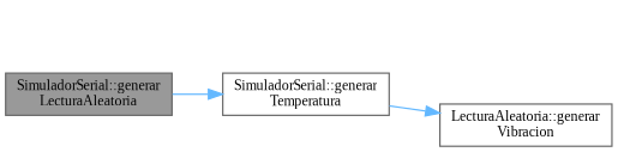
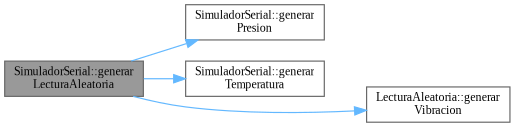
  digraph {
    fontname="Liberation Serif"
    rankdir=LR
    node [color=grey40 fillcolor=white fontname="Liberation Serif" fontsize=10 shape=box style=filled]
    edge [color=steelblue1 fontname="Liberation Serif" fontsize=10 labelfontname=Helvetica labelfontsize=10 style=solid]
    n1 [color=gray40 fillcolor=grey60 fontcolor=black height=0.2 label="SimuladorSerial::generar\lLecturaAleatoria" width=0.4]
+   n2 [height=0.2 label="SimuladorSerial::generar\lPresion" width=0.4]
    n3 [height=0.2 label="SimuladorSerial::generar\lTemperatura" width=0.4]
    n4 [height=0.2 label="LecturaAleatoria::generar\lVibracion" width=0.4]
+   n1 -> n2
    n1 -> n3
-   n3 -> n4
+   n1 -> n4
  }
